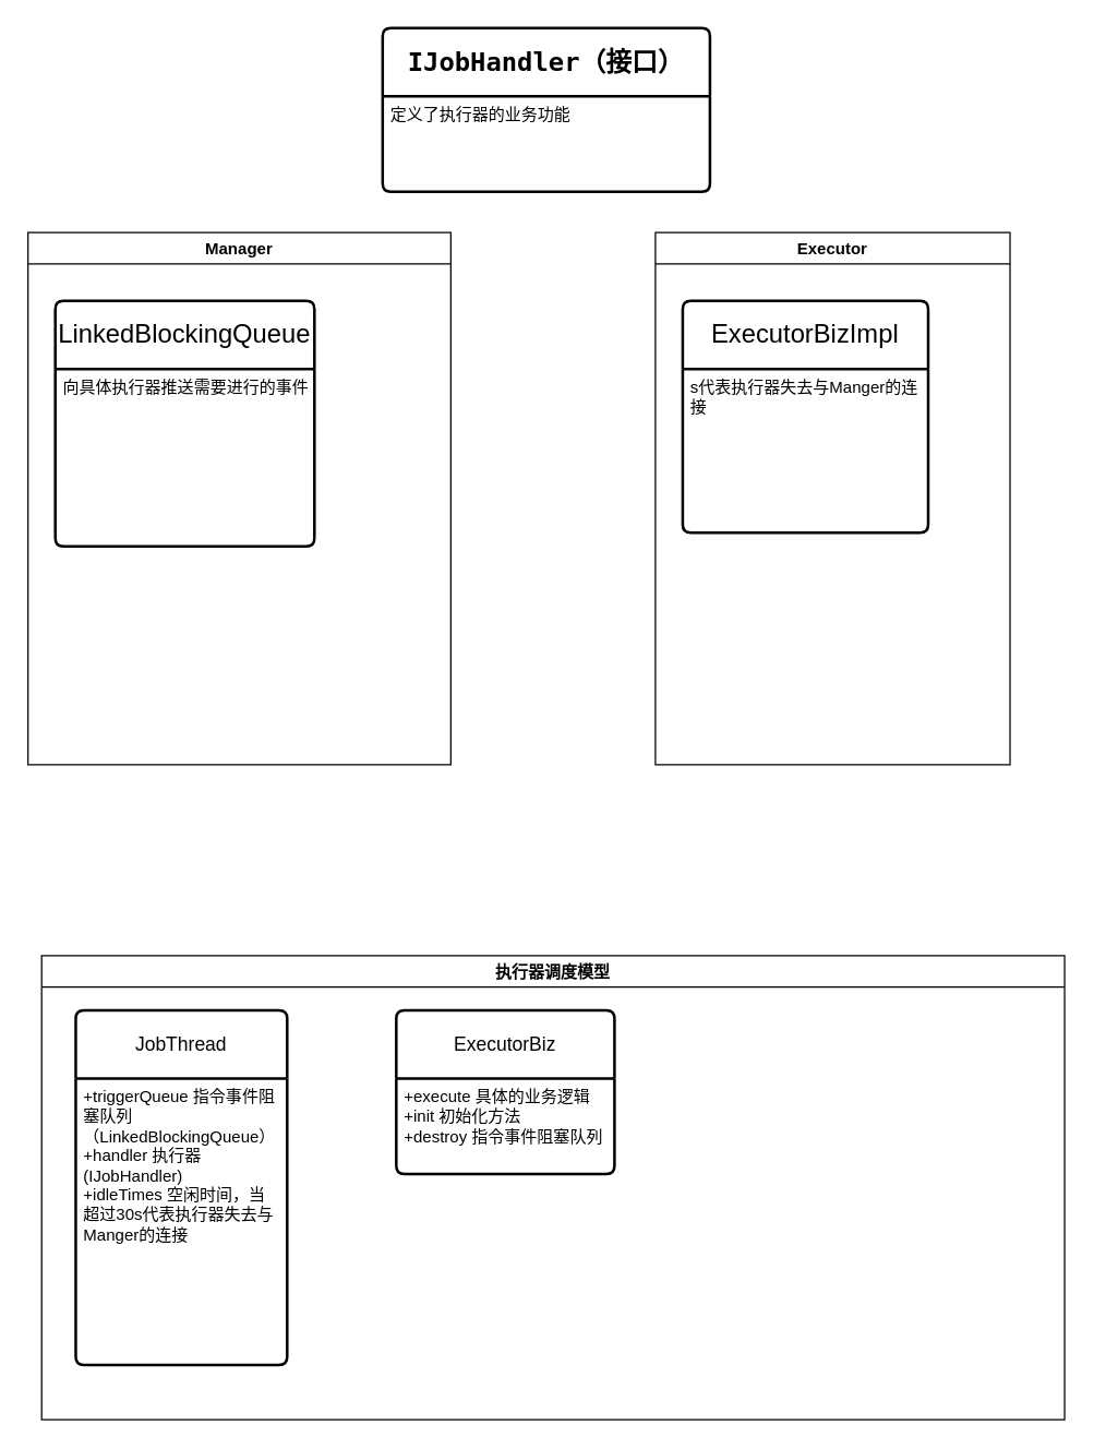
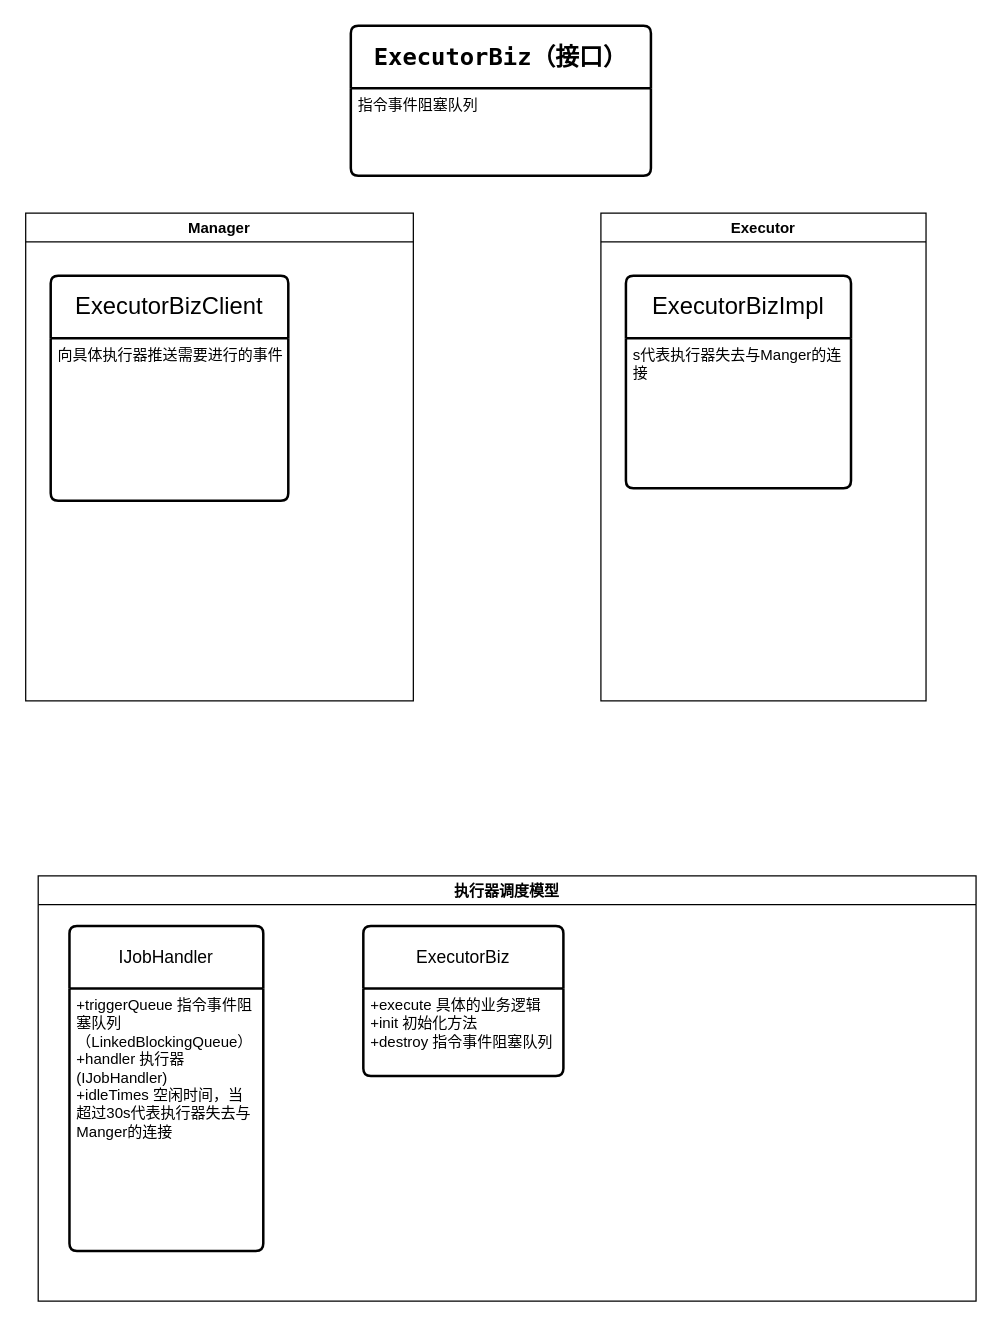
  <mxCell id="0" />
  <mxCell id="1" parent="0" />
  <mxCell id="2" value="Manager" style="swimlane;whiteSpace=wrap;html=1;" parent="1" vertex="1"><mxGeometry x="20" y="170" width="310" height="390" as="geometry" /></mxCell>
- <mxCell id="3" value="&lt;font style=&quot;font-size: 19px;&quot;&gt;LinkedBlockingQueue&lt;/font&gt;" style="swimlane;childLayout=stackLayout;horizontal=1;startSize=50;horizontalStack=0;rounded=1;fontSize=14;fontStyle=0;strokeWidth=2;resizeParent=0;resizeLast=1;shadow=0;dashed=0;align=center;arcSize=4;whiteSpace=wrap;html=1;" vertex="1" parent="2"><mxGeometry x="20" y="50" width="190" height="180" as="geometry" /></mxCell>
+ <mxCell id="3" value="&lt;font style=&quot;font-size: 19px;&quot;&gt;ExecutorBizClient&lt;/font&gt;" style="swimlane;childLayout=stackLayout;horizontal=1;startSize=50;horizontalStack=0;rounded=1;fontSize=14;fontStyle=0;strokeWidth=2;resizeParent=0;resizeLast=1;shadow=0;dashed=0;align=center;arcSize=4;whiteSpace=wrap;html=1;" vertex="1" parent="2"><mxGeometry x="20" y="50" width="190" height="180" as="geometry" /></mxCell>
  <mxCell id="4" value="向具体执行器推送需要进行的事件" style="align=left;strokeColor=none;fillColor=none;spacingLeft=4;spacingRight=4;fontSize=12;verticalAlign=top;resizable=0;rotatable=0;part=1;html=1;whiteSpace=wrap;" vertex="1" parent="3"><mxGeometry y="50" width="190" height="130" as="geometry" /></mxCell>
  <mxCell id="5" value="Executor" style="swimlane;whiteSpace=wrap;html=1;startSize=23;" parent="1" vertex="1"><mxGeometry x="480" y="170" width="260" height="390" as="geometry" /></mxCell>
  <mxCell id="6" value="&lt;font style=&quot;font-size: 19px;&quot;&gt;ExecutorBizImpl&lt;/font&gt;" style="swimlane;childLayout=stackLayout;horizontal=1;startSize=50;horizontalStack=0;rounded=1;fontSize=14;fontStyle=0;strokeWidth=2;resizeParent=0;resizeLast=1;shadow=0;dashed=0;align=center;arcSize=4;whiteSpace=wrap;html=1;" vertex="1" parent="5"><mxGeometry x="20" y="50" width="180" height="170" as="geometry" /></mxCell>
  <mxCell id="7" value="s代表执行器失去与Manger的连接" style="align=left;strokeColor=none;fillColor=none;spacingLeft=4;spacingRight=4;fontSize=12;verticalAlign=top;resizable=0;rotatable=0;part=1;html=1;whiteSpace=wrap;" vertex="1" parent="6"><mxGeometry y="50" width="180" height="120" as="geometry" /></mxCell>
- <mxCell id="8" value="&lt;pre style=&quot;font-family: &amp;quot;JetBrains Mono&amp;quot;, monospace;&quot;&gt;&lt;font style=&quot;color: rgb(0, 0, 0); font-size: 19.067px;&quot;&gt;&lt;b style=&quot;&quot;&gt;IJobHandler（接口）&lt;/b&gt;&lt;/font&gt;&lt;/pre&gt;" style="swimlane;childLayout=stackLayout;horizontal=1;startSize=50;horizontalStack=0;rounded=1;fontSize=14;fontStyle=0;strokeWidth=2;resizeParent=0;resizeLast=1;shadow=0;dashed=0;align=center;arcSize=4;whiteSpace=wrap;html=1;" vertex="1" parent="1"><mxGeometry x="280" y="20" width="240" height="120" as="geometry" /></mxCell>
- <mxCell id="9" value="定义了执行器的业务功能" style="align=left;strokeColor=none;fillColor=none;spacingLeft=4;spacingRight=4;fontSize=12;verticalAlign=top;resizable=0;rotatable=0;part=1;html=1;whiteSpace=wrap;" vertex="1" parent="8"><mxGeometry y="50" width="240" height="70" as="geometry" /></mxCell>
+ <mxCell id="8" value="&lt;pre style=&quot;font-family: &amp;quot;JetBrains Mono&amp;quot;, monospace;&quot;&gt;&lt;font style=&quot;color: rgb(0, 0, 0); font-size: 19.067px;&quot;&gt;&lt;b style=&quot;&quot;&gt;ExecutorBiz（接口）&lt;/b&gt;&lt;/font&gt;&lt;/pre&gt;" style="swimlane;childLayout=stackLayout;horizontal=1;startSize=50;horizontalStack=0;rounded=1;fontSize=14;fontStyle=0;strokeWidth=2;resizeParent=0;resizeLast=1;shadow=0;dashed=0;align=center;arcSize=4;whiteSpace=wrap;html=1;" vertex="1" parent="1"><mxGeometry x="280" y="20" width="240" height="120" as="geometry" /></mxCell>
+ <mxCell id="9" value="指令事件阻塞队列" style="align=left;strokeColor=none;fillColor=none;spacingLeft=4;spacingRight=4;fontSize=12;verticalAlign=top;resizable=0;rotatable=0;part=1;html=1;whiteSpace=wrap;" vertex="1" parent="8"><mxGeometry y="50" width="240" height="70" as="geometry" /></mxCell>
  <mxCell id="10" value="执行器调度模型" style="swimlane;" vertex="1" parent="1"><mxGeometry x="30" y="700" width="750" height="340" as="geometry" /></mxCell>
- <mxCell id="11" value="JobThread" style="swimlane;childLayout=stackLayout;horizontal=1;startSize=50;horizontalStack=0;rounded=1;fontSize=14;fontStyle=0;strokeWidth=2;resizeParent=0;resizeLast=1;shadow=0;dashed=0;align=center;arcSize=4;whiteSpace=wrap;html=1;" vertex="1" parent="10"><mxGeometry x="25" y="40" width="155" height="260" as="geometry" /></mxCell>
+ <mxCell id="11" value="IJobHandler" style="swimlane;childLayout=stackLayout;horizontal=1;startSize=50;horizontalStack=0;rounded=1;fontSize=14;fontStyle=0;strokeWidth=2;resizeParent=0;resizeLast=1;shadow=0;dashed=0;align=center;arcSize=4;whiteSpace=wrap;html=1;" vertex="1" parent="10"><mxGeometry x="25" y="40" width="155" height="260" as="geometry" /></mxCell>
  <mxCell id="12" value="+triggerQueue 指令事件阻塞队列（LinkedBlockingQueue）&lt;br&gt;+handler 执行器(IJobHandler)&lt;br&gt;+idleTimes 空闲时间，当超过30s代表执行器失去与Manger的连接" style="align=left;strokeColor=none;fillColor=none;spacingLeft=4;spacingRight=4;fontSize=12;verticalAlign=top;resizable=0;rotatable=0;part=1;html=1;whiteSpace=wrap;" vertex="1" parent="11"><mxGeometry y="50" width="155" height="210" as="geometry" /></mxCell>
  <mxCell id="13" value="ExecutorBiz" style="swimlane;childLayout=stackLayout;horizontal=1;startSize=50;horizontalStack=0;rounded=1;fontSize=14;fontStyle=0;strokeWidth=2;resizeParent=0;resizeLast=1;shadow=0;dashed=0;align=center;arcSize=4;whiteSpace=wrap;html=1;" vertex="1" parent="10"><mxGeometry x="260" y="40" width="160" height="120" as="geometry" /></mxCell>
  <mxCell id="14" value="+execute 具体的业务逻辑&lt;br&gt;+init 初始化方法&lt;br&gt;+destroy 指令事件阻塞队列" style="align=left;strokeColor=none;fillColor=none;spacingLeft=4;spacingRight=4;fontSize=12;verticalAlign=top;resizable=0;rotatable=0;part=1;html=1;whiteSpace=wrap;" vertex="1" parent="13"><mxGeometry y="50" width="160" height="70" as="geometry" /></mxCell>
